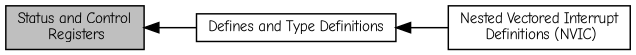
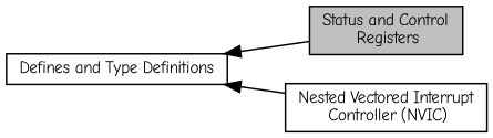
  digraph {
    fontname="Comic Neue"
    rankdir=LR
    node [color=black fillcolor=white fontname="Comic Neue" fontsize=10 shape=box style=filled]
    edge [dir=back fontname="Comic Neue" fontsize=10 labelfontname=Helvetica labelfontsize=10 shape=plaintext style=solid]
    n1 [fillcolor=grey75 fontcolor=black height=0.2 label="Status and Control\l Registers" width=0.4]
-   n2 [height=0.2 label="Nested Vectored Interrupt\l Definitions (NVIC)" width=0.4]
+   n2 [height=0.2 label="Nested Vectored Interrupt\l Controller (NVIC)" width=0.4]
    n3 [height=0.2 label="Defines and Type Definitions" width=0.4]
-   n1 -> n3
+   n3 -> n1
    n3 -> n2
  }
